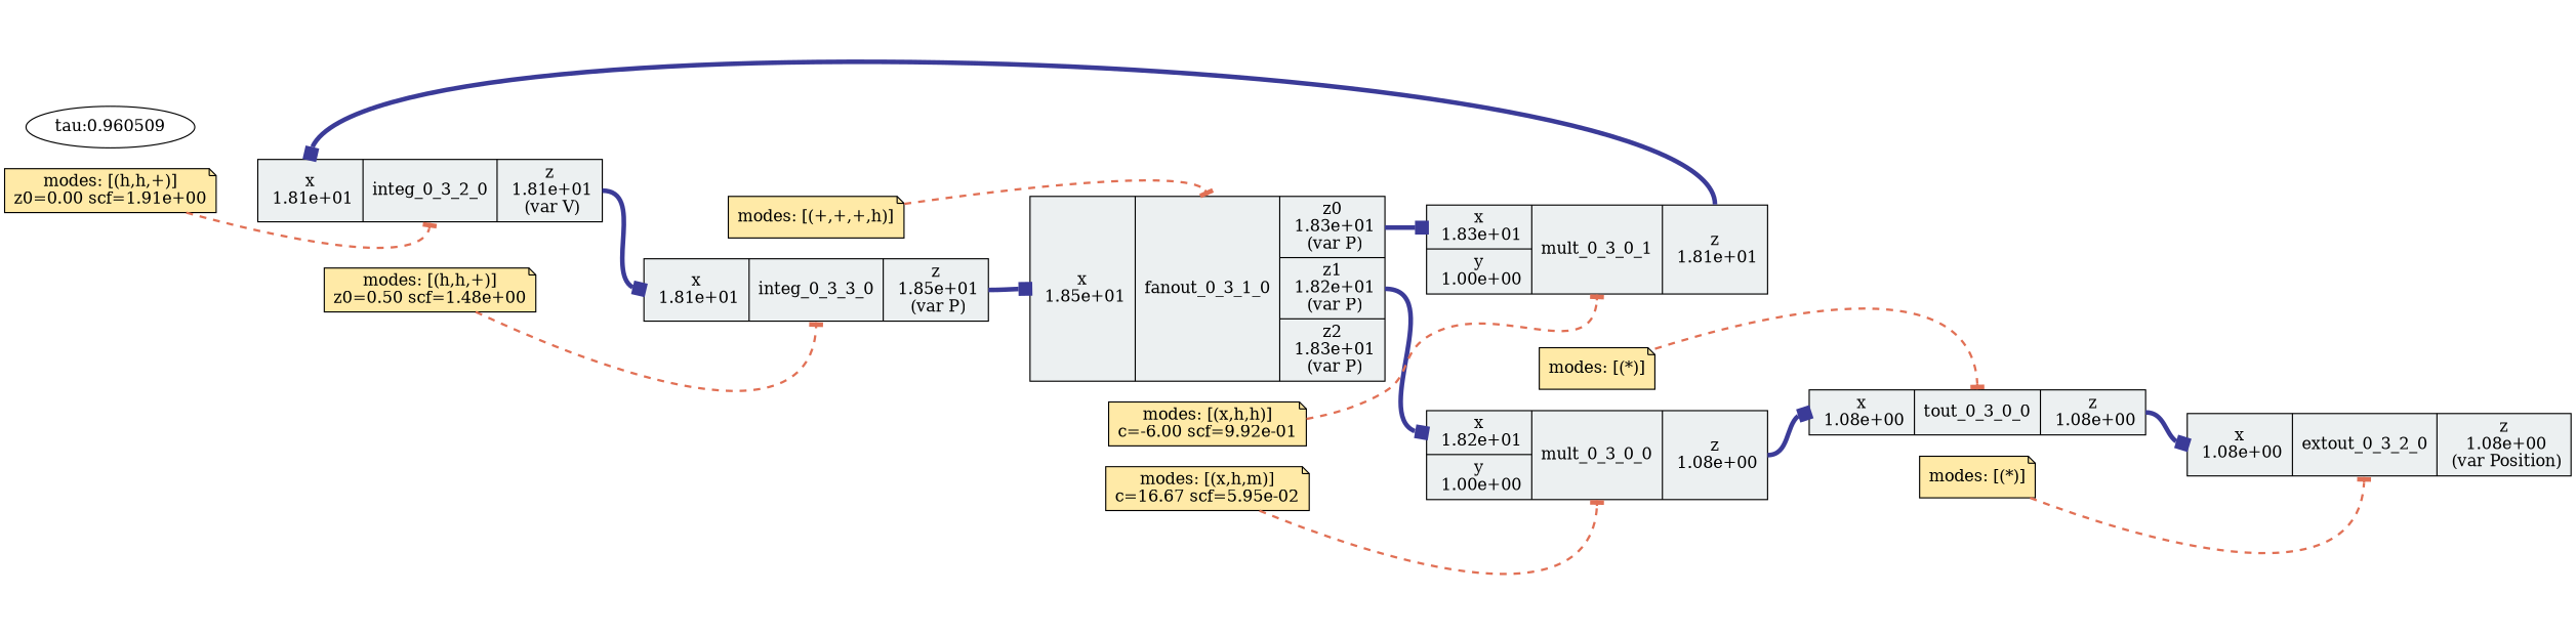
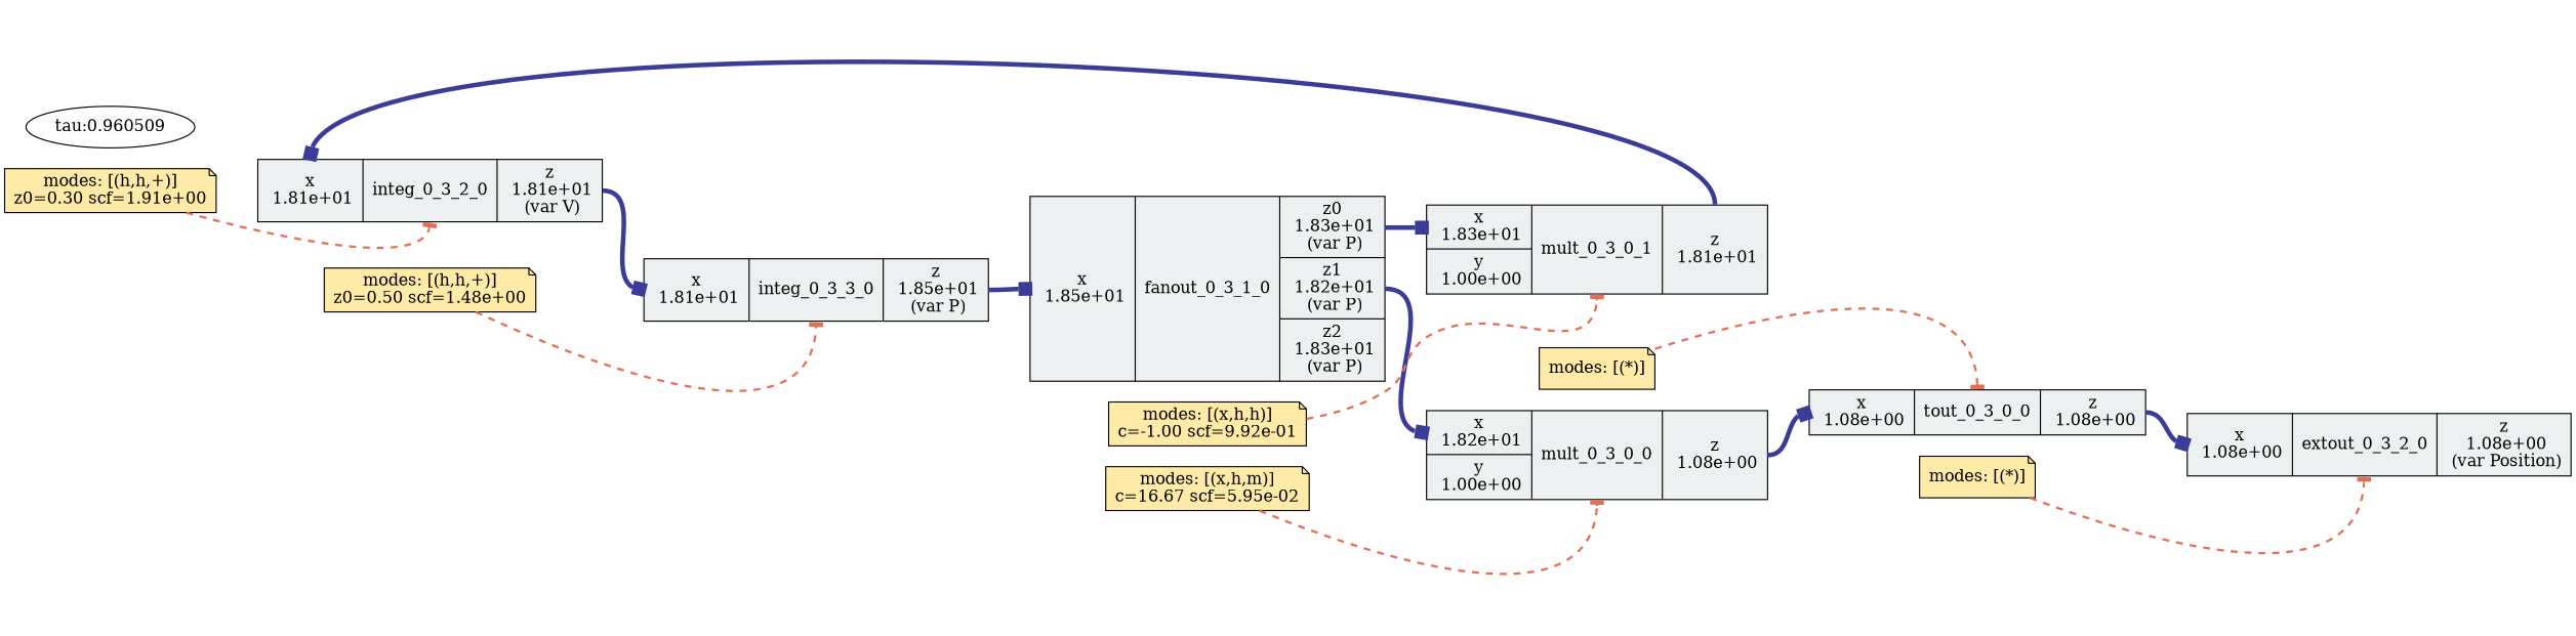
  digraph {
    rankdir=LR
    shape=record
    splines=true
    node [fillcolor="#ecf0f1" shape=record style=filled]
    edge [arrowhead=box arrowtail=normal color="#3B3B98" headport=x penwidth=4]
    n1 [label="{{<x> x\n 1.81e+01} |<block> integ_0_3_2_0| {<z> z\n 1.81e+01\n (var V)}}"]
    n2 [label="{{<x> x\n 1.81e+01} |<block> integ_0_3_3_0| {<z> z\n 1.85e+01\n (var P)}}"]
    n3 [label="{{<x> x\n 1.85e+01} |<block> fanout_0_3_1_0| {<z0> z0\n 1.83e+01\n (var P)|<z1> z1\n 1.82e+01\n (var P)|<z2> z2\n 1.83e+01\n (var P)}}"]
-   n4 [fillcolor="#ffeaa7" label="\modes: [(h,h,+)]\nz0=0.00 scf=1.91e+00" shape=note]
+   n4 [fillcolor="#ffeaa7" label="\modes: [(h,h,+)]\nz0=0.30 scf=1.91e+00" shape=note]
    n5 [label="{{<x> x\n 1.83e+01|<y> y\n 1.00e+00} |<block> mult_0_3_0_1| {<z> z\n 1.81e+01}}"]
    n6 [label="{{<x> x\n 1.82e+01|<y> y\n 1.00e+00} |<block> mult_0_3_0_0| {<z> z\n 1.08e+00}}"]
    n7 [fillcolor="#ffeaa7" label="\modes: [(h,h,+)]\nz0=0.50 scf=1.48e+00" shape=note]
-   n8 [fillcolor="#ffeaa7" label="\modes: [(x,h,h)]\nc=-6.00 scf=9.92e-01" shape=note]
+   n8 [fillcolor="#ffeaa7" label="\modes: [(x,h,h)]\nc=-1.00 scf=9.92e-01" shape=note]
    n9 [label="{{<x> x\n 1.08e+00} |<block> tout_0_3_0_0| {<z> z\n 1.08e+00}}"]
    n10 [label="{{<x> x\n 1.08e+00} |<block> extout_0_3_2_0| {<z> z\n 1.08e+00\n (var Position)}}"]
    n11 [fillcolor="#ffeaa7" label="\modes: [(x,h,m)]\nc=16.67 scf=5.95e-02" shape=note]
    n12 [fillcolor="#ffeaa7" label="\modes: [(*)]" shape=note]
-   n13 [fillcolor="#ffeaa7" label="\modes: [(+,+,+,h)]" shape=note]
    n14 [fillcolor="#ffeaa7" label="\modes: [(*)]" shape=note]
    n15 [label="tau:0.960509" fillcolor="" shape="" style=""]
    n1 -> n2 [tailport=z]
    n2 -> n3 [tailport=z]
    n3 -> n5 [tailport=z0]
    n3 -> n6 [tailport=z1]
    n4 -> n1 [arrowhead=tee color="#e17055" headport=block penwidth=2 style=dashed]
    n5 -> n1 [tailport=z]
    n6 -> n9 [tailport=z]
    n7 -> n2 [arrowhead=tee color="#e17055" headport=block penwidth=2 style=dashed]
    n8 -> n5 [arrowhead=tee color="#e17055" headport=block penwidth=2 style=dashed]
    n9 -> n10 [tailport=z]
    n11 -> n6 [arrowhead=tee color="#e17055" headport=block penwidth=2 style=dashed]
    n12 -> n10 [arrowhead=tee color="#e17055" headport=block penwidth=2 style=dashed]
-   n13 -> n3 [arrowhead=tee color="#e17055" headport=block penwidth=2 style=dashed]
    n14 -> n9 [arrowhead=tee color="#e17055" headport=block penwidth=2 style=dashed]
  }
